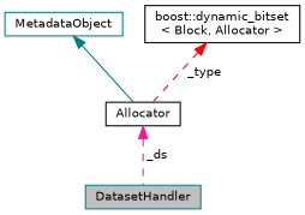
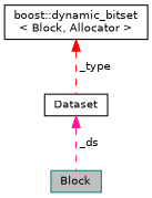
  digraph {
    node [color=teal fillcolor=white fontname=Helvetica fontsize=10 shape=record style=filled]
    edge [dir=back fontname=Helvetica fontsize=10 labelfontname=Helvetica labelfontsize=10 style=dashed]
-   n1 [fillcolor=grey75 fontcolor=black height=0.2 label=DatasetHandler width=0.4]
-   n2 [color=black height=0.2 label=Allocator width=0.4]
-   n3 [height=0.2 label=MetadataObject width=0.4]
+   n1 [fillcolor=grey75 fontcolor=black height=0.2 label=Block width=0.4]
+   n2 [color=black height=0.2 label=Dataset width=0.4]
    n4 [color=black height=0.2 label="boost::dynamic_bitset\l\< Block, Allocator \>" width=0.4]
    n2 -> n1 [color=deeppink label=" _ds"]
-   n3 -> n2 [color=teal style=solid]
    n4 -> n2 [color=red label=" _type"]
  }
